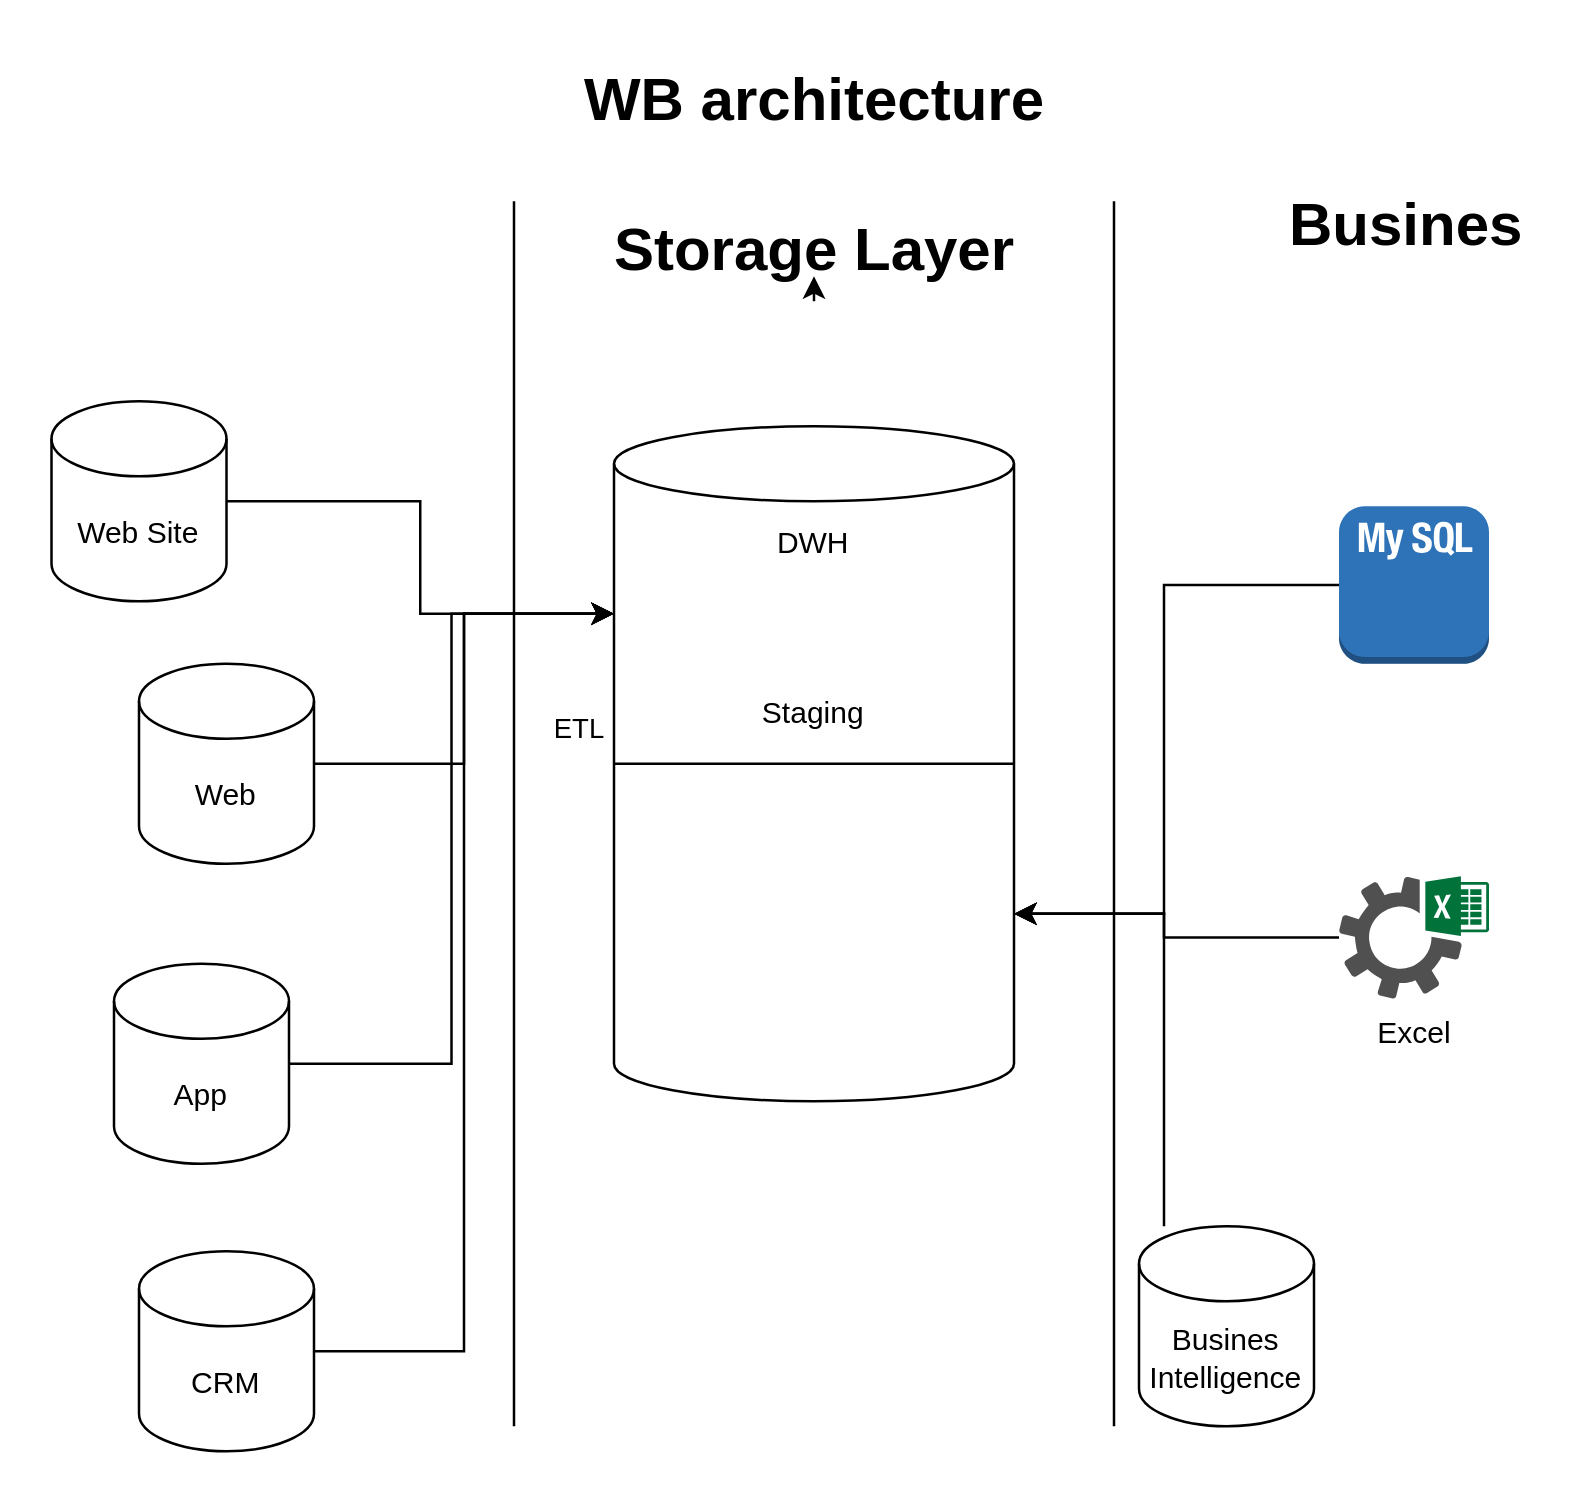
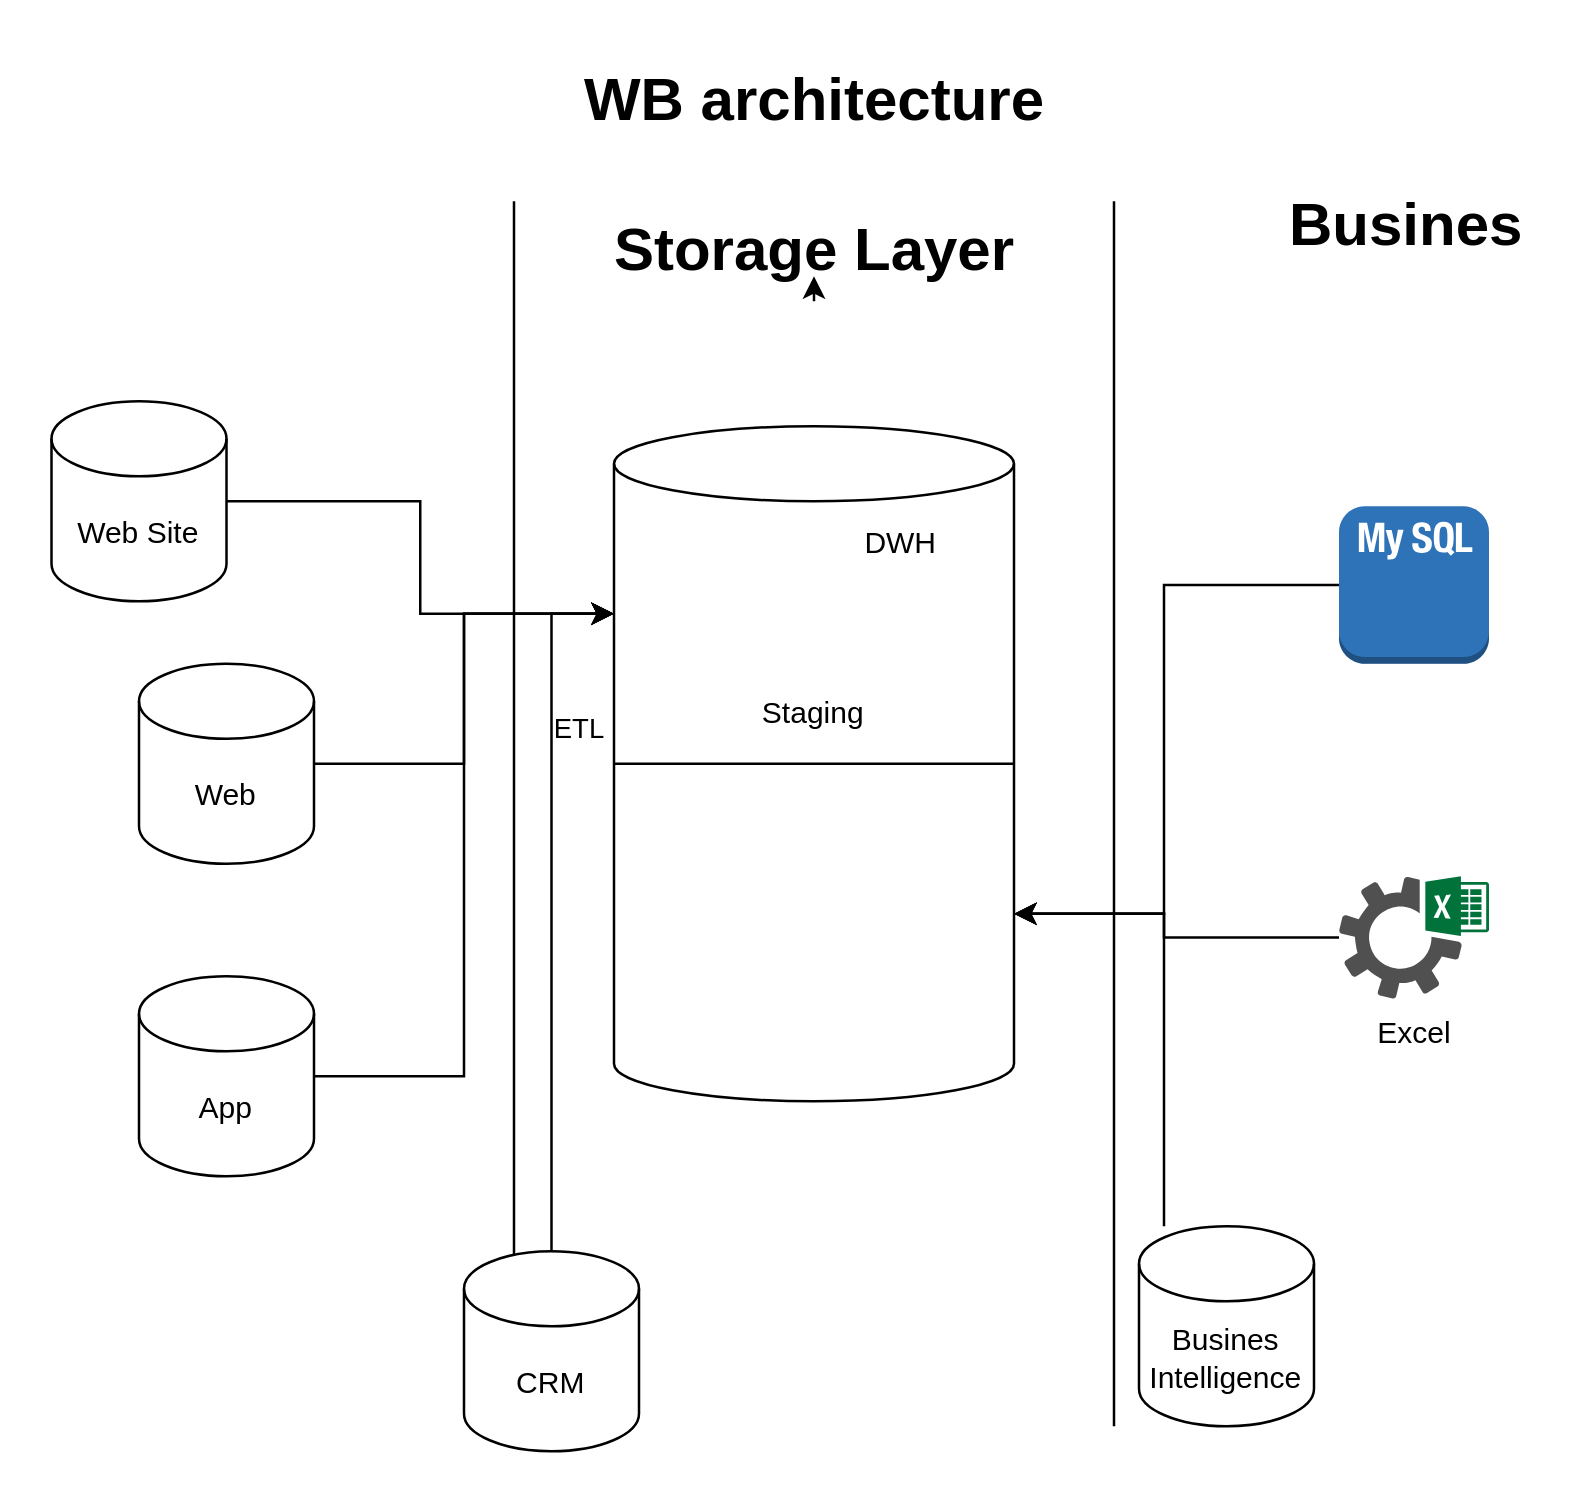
  <mxCell id="0" />
  <mxCell id="1" parent="0" />
  <mxCell id="2" value="" style="endArrow=none;html=1;rounded=0;" parent="1" edge="1"><mxGeometry width="50" height="50" relative="1" as="geometry"><mxPoint x="205" y="570" as="sourcePoint" /><mxPoint x="205" y="80" as="targetPoint" /></mxGeometry></mxCell>
  <mxCell id="3" value="Storage Layer" style="text;strokeColor=none;fillColor=none;html=1;fontSize=24;fontStyle=1;verticalAlign=middle;align=center;" parent="1" vertex="1"><mxGeometry x="275" y="80" width="100" height="40" as="geometry" /></mxCell>
  <mxCell id="4" style="edgeStyle=orthogonalEdgeStyle;rounded=0;orthogonalLoop=1;jettySize=auto;html=1;exitX=0.5;exitY=1;exitDx=0;exitDy=0;entryX=0.5;entryY=0.75;entryDx=0;entryDy=0;entryPerimeter=0;" parent="1" source="3" target="3" edge="1"><mxGeometry relative="1" as="geometry" /></mxCell>
  <mxCell id="5" value="" style="endArrow=none;html=1;rounded=0;" parent="1" edge="1"><mxGeometry width="50" height="50" relative="1" as="geometry"><mxPoint x="445" y="570" as="sourcePoint" /><mxPoint x="445" y="80" as="targetPoint" /></mxGeometry></mxCell>
  <mxCell id="6" value="Busines&amp;nbsp;" style="text;strokeColor=none;fillColor=none;html=1;fontSize=24;fontStyle=1;verticalAlign=middle;align=center;" parent="1" vertex="1"><mxGeometry x="515" y="70" width="100" height="40" as="geometry" /></mxCell>
  <mxCell id="7" value="" style="shape=cylinder3;whiteSpace=wrap;html=1;boundedLbl=1;backgroundOutline=1;size=15;" parent="1" vertex="1"><mxGeometry x="245" y="170" width="160" height="270" as="geometry" /></mxCell>
  <mxCell id="8" value="Web Site" style="shape=cylinder3;whiteSpace=wrap;html=1;boundedLbl=1;backgroundOutline=1;size=15;" parent="1" vertex="1"><mxGeometry x="20" y="160" width="70" height="80" as="geometry" /></mxCell>
  <mxCell id="9" value="WB architecture" style="text;strokeColor=none;fillColor=none;html=1;fontSize=24;fontStyle=1;verticalAlign=middle;align=center;" parent="1" vertex="1"><mxGeometry x="275" y="20" width="100" height="40" as="geometry" /></mxCell>
  <mxCell id="10" style="edgeStyle=orthogonalEdgeStyle;rounded=0;orthogonalLoop=1;jettySize=auto;html=1;entryX=0;entryY=0;entryDx=0;entryDy=75;entryPerimeter=0;" parent="1" source="12" target="7" edge="1"><mxGeometry relative="1" as="geometry"><mxPoint x="145" y="290" as="targetPoint" /></mxGeometry></mxCell>
  <mxCell id="11" value="ETL" style="edgeLabel;html=1;align=center;verticalAlign=middle;resizable=0;points=[];" parent="10" vertex="1" connectable="0"><mxGeometry x="-0.49" y="3" relative="1" as="geometry"><mxPoint x="59" y="-12" as="offset" /></mxGeometry></mxCell>
  <mxCell id="12" value="Web" style="shape=cylinder3;whiteSpace=wrap;html=1;boundedLbl=1;backgroundOutline=1;size=15;" parent="1" vertex="1"><mxGeometry x="55" y="265" width="70" height="80" as="geometry" /></mxCell>
- <mxCell id="13" value="App" style="shape=cylinder3;whiteSpace=wrap;html=1;boundedLbl=1;backgroundOutline=1;size=15;" parent="1" vertex="1"><mxGeometry x="45" y="385" width="70" height="80" as="geometry" /></mxCell>
+ <mxCell id="13" value="App" style="shape=cylinder3;whiteSpace=wrap;html=1;boundedLbl=1;backgroundOutline=1;size=15;" parent="1" vertex="1"><mxGeometry x="55" y="390" width="70" height="80" as="geometry" /></mxCell>
  <mxCell id="14" style="edgeStyle=orthogonalEdgeStyle;rounded=0;orthogonalLoop=1;jettySize=auto;html=1;exitX=1;exitY=0.5;exitDx=0;exitDy=0;exitPerimeter=0;entryX=0;entryY=0;entryDx=0;entryDy=75;entryPerimeter=0;" parent="1" source="8" target="7" edge="1"><mxGeometry relative="1" as="geometry"><mxPoint x="215" y="230" as="targetPoint" /></mxGeometry></mxCell>
  <mxCell id="15" style="edgeStyle=orthogonalEdgeStyle;rounded=0;orthogonalLoop=1;jettySize=auto;html=1;entryX=0;entryY=0;entryDx=0;entryDy=75;entryPerimeter=0;" parent="1" source="13" target="7" edge="1"><mxGeometry relative="1" as="geometry"><mxPoint x="245" y="270" as="targetPoint" /></mxGeometry></mxCell>
  <mxCell id="16" style="edgeStyle=orthogonalEdgeStyle;rounded=0;orthogonalLoop=1;jettySize=auto;html=1;entryX=1;entryY=0;entryDx=0;entryDy=195;entryPerimeter=0;" parent="1" source="17" target="7" edge="1"><mxGeometry relative="1" as="geometry"><Array as="points"><mxPoint x="465" y="375" /><mxPoint x="465" y="365" /></Array></mxGeometry></mxCell>
  <mxCell id="17" value="Excel" style="sketch=0;pointerEvents=1;shadow=0;dashed=0;html=1;strokeColor=none;fillColor=#505050;labelPosition=center;verticalLabelPosition=bottom;verticalAlign=top;outlineConnect=0;align=center;shape=mxgraph.office.services.excel_services;" parent="1" vertex="1"><mxGeometry x="535" y="350" width="60" height="49" as="geometry" /></mxCell>
- <mxCell id="18" value="CRM" style="shape=cylinder3;whiteSpace=wrap;html=1;boundedLbl=1;backgroundOutline=1;size=15;" parent="1" vertex="1"><mxGeometry x="55" y="500" width="70" height="80" as="geometry" /></mxCell>
+ <mxCell id="18" value="CRM" style="shape=cylinder3;whiteSpace=wrap;html=1;boundedLbl=1;backgroundOutline=1;size=15;" parent="1" vertex="1"><mxGeometry x="185" y="500" width="70" height="80" as="geometry" /></mxCell>
  <mxCell id="19" value="" style="outlineConnect=0;dashed=0;verticalLabelPosition=bottom;verticalAlign=top;align=center;html=1;shape=mxgraph.aws3.mysql_db_instance_2;fillColor=#2E73B8;gradientColor=none;" parent="1" vertex="1"><mxGeometry x="535" y="202" width="60" height="63" as="geometry" /></mxCell>
  <mxCell id="20" style="edgeStyle=orthogonalEdgeStyle;rounded=0;orthogonalLoop=1;jettySize=auto;html=1;entryX=1;entryY=0;entryDx=0;entryDy=195;entryPerimeter=0;" parent="1" source="19" target="7" edge="1"><mxGeometry relative="1" as="geometry"><Array as="points"><mxPoint x="465" y="234" /><mxPoint x="465" y="365" /></Array></mxGeometry></mxCell>
- <mxCell id="21" value="DWH" style="text;html=1;strokeColor=none;fillColor=none;align=center;verticalAlign=middle;whiteSpace=wrap;rounded=0;" vertex="1" parent="1"><mxGeometry x="295" y="202" width="60" height="30" as="geometry" /></mxCell>
+ <mxCell id="21" value="DWH" style="text;html=1;strokeColor=none;fillColor=none;align=center;verticalAlign=middle;whiteSpace=wrap;rounded=0;" vertex="1" parent="1"><mxGeometry x="330" y="202" width="60" height="30" as="geometry" /></mxCell>
  <mxCell id="22" value="" style="endArrow=none;html=1;rounded=0;exitX=0;exitY=0.5;exitDx=0;exitDy=0;exitPerimeter=0;entryX=1;entryY=0.5;entryDx=0;entryDy=0;entryPerimeter=0;" edge="1" parent="1" source="7" target="7"><mxGeometry width="50" height="50" relative="1" as="geometry"><mxPoint x="305" y="330" as="sourcePoint" /><mxPoint x="355" y="280" as="targetPoint" /></mxGeometry></mxCell>
  <mxCell id="23" value="Staging" style="text;html=1;strokeColor=none;fillColor=none;align=center;verticalAlign=middle;whiteSpace=wrap;rounded=0;" vertex="1" parent="1"><mxGeometry x="295" y="270" width="60" height="30" as="geometry" /></mxCell>
  <mxCell id="24" value="Busines Intelligence" style="shape=cylinder3;whiteSpace=wrap;html=1;boundedLbl=1;backgroundOutline=1;size=15;" vertex="1" parent="1"><mxGeometry x="455" y="490" width="70" height="80" as="geometry" /></mxCell>
  <mxCell id="25" style="edgeStyle=orthogonalEdgeStyle;rounded=0;orthogonalLoop=1;jettySize=auto;html=1;entryX=1;entryY=0;entryDx=0;entryDy=195;entryPerimeter=0;" edge="1" parent="1" source="24" target="7"><mxGeometry relative="1" as="geometry"><Array as="points"><mxPoint x="465" y="530" /><mxPoint x="465" y="365" /></Array></mxGeometry></mxCell>
  <mxCell id="26" style="edgeStyle=orthogonalEdgeStyle;rounded=0;orthogonalLoop=1;jettySize=auto;html=1;entryX=0;entryY=0;entryDx=0;entryDy=75;entryPerimeter=0;" edge="1" parent="1" source="18" target="7"><mxGeometry relative="1" as="geometry" /></mxCell>
